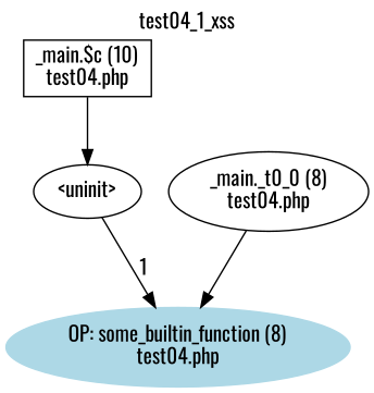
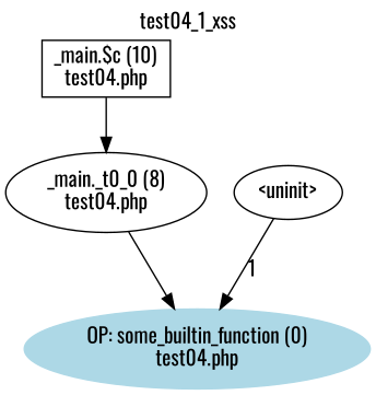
  digraph {
    fontname=Oswald
    label=test04_1_xss
    labelloc=t
    node [fontname=Oswald shape=ellipse]
    edge [fontname=Oswald]
    n1 [label="_main.$c (10)\ntest04.php" shape=box]
    n2 [label="_main._t0_0 (8)\ntest04.php"]
-   n3 [color=lightblue label="OP: some_builtin_function (8)\ntest04.php" style=filled]
+   n3 [color=lightblue label="OP: some_builtin_function (0)\ntest04.php" style=filled]
    n4 [label="<uninit>"]
-   n1 -> n4
+   n1 -> n2
    n2 -> n3
    n4 -> n3 [label=1]
  }
